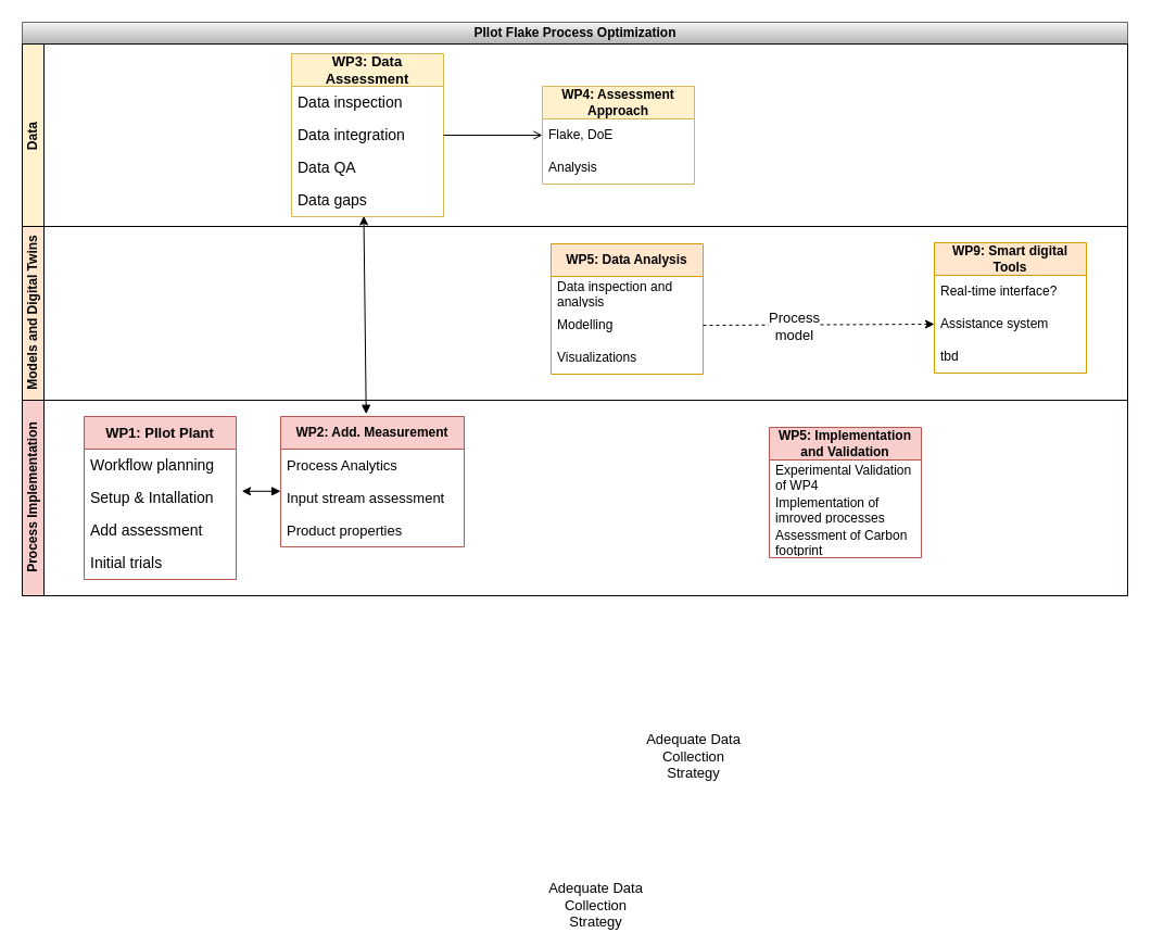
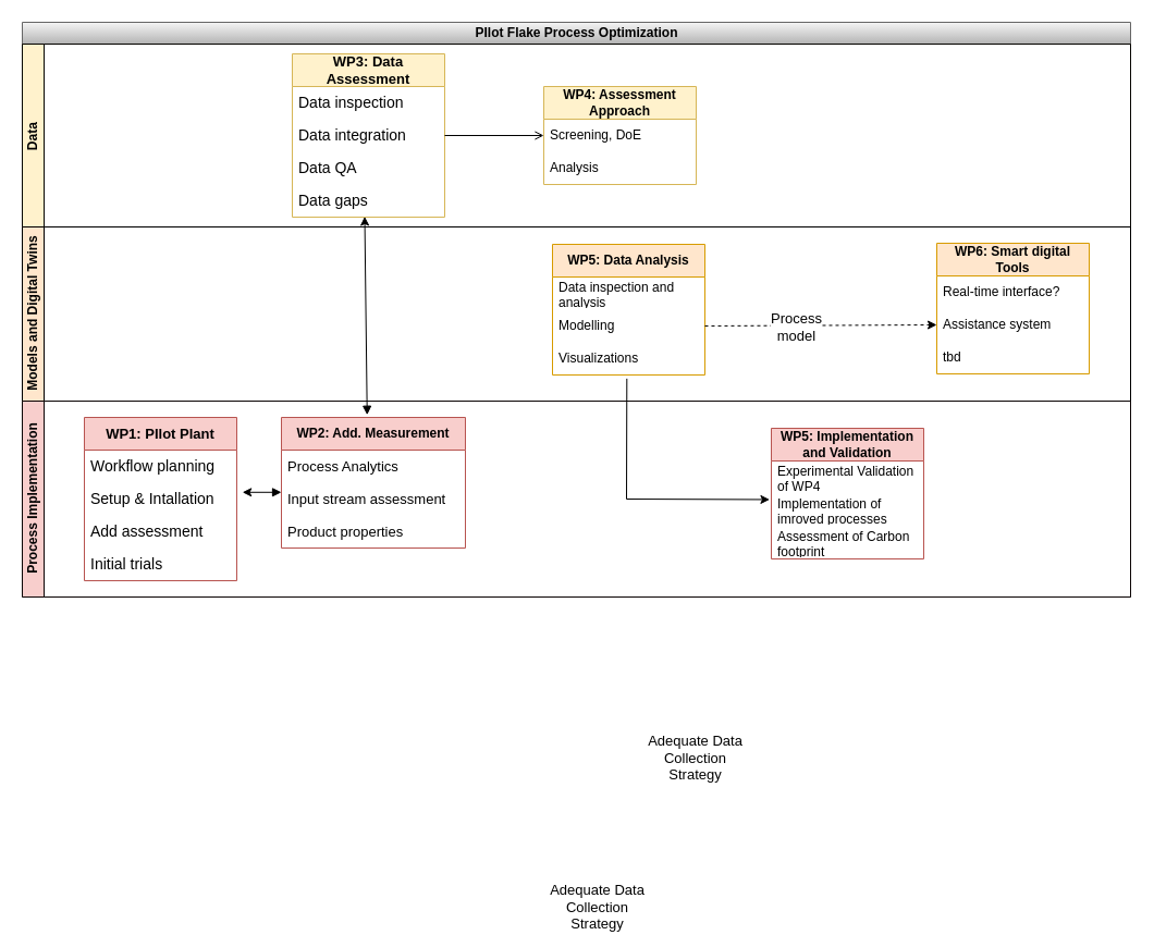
  <mxCell id="0" />
  <mxCell id="1" parent="0" />
  <mxCell id="2" value="PIlot Flake Process Optimization" style="swimlane;childLayout=stackLayout;resizeParent=1;resizeParentMax=0;horizontal=1;startSize=20;horizontalStack=0;html=1;fillColor=#f5f5f5;strokeColor=#666666;gradientColor=#b3b3b3;" parent="1" vertex="1"><mxGeometry x="20" y="20" width="1018" height="528" as="geometry" /></mxCell>
  <mxCell id="3" value="Data&amp;nbsp;" style="swimlane;startSize=20;horizontal=0;html=1;fillColor=#fff2cc;strokeColor=#080703;" parent="2" vertex="1"><mxGeometry y="20" width="1018" height="168" as="geometry" /></mxCell>
  <mxCell id="4" value="&lt;b&gt;WP4: Assessment Approach&lt;/b&gt;" style="swimlane;fontStyle=0;childLayout=stackLayout;horizontal=1;startSize=30;horizontalStack=0;resizeParent=1;resizeParentMax=0;resizeLast=0;collapsible=1;marginBottom=0;whiteSpace=wrap;html=1;fillColor=#fff2cc;strokeColor=#d6b656;" parent="3" vertex="1"><mxGeometry x="479" y="39" width="140" height="90" as="geometry" /></mxCell>
- <mxCell id="5" value="Flake, DoE" style="text;strokeColor=none;fillColor=none;align=left;verticalAlign=middle;spacingLeft=4;spacingRight=4;overflow=hidden;points=[[0,0.5],[1,0.5]];portConstraint=eastwest;rotatable=0;whiteSpace=wrap;html=1;" parent="4" vertex="1"><mxGeometry y="30" width="140" height="30" as="geometry" /></mxCell>
+ <mxCell id="5" value="Screening, DoE" style="text;strokeColor=none;fillColor=none;align=left;verticalAlign=middle;spacingLeft=4;spacingRight=4;overflow=hidden;points=[[0,0.5],[1,0.5]];portConstraint=eastwest;rotatable=0;whiteSpace=wrap;html=1;" parent="4" vertex="1"><mxGeometry y="30" width="140" height="30" as="geometry" /></mxCell>
  <mxCell id="6" value="Analysis" style="text;strokeColor=none;fillColor=none;align=left;verticalAlign=middle;spacingLeft=4;spacingRight=4;overflow=hidden;points=[[0,0.5],[1,0.5]];portConstraint=eastwest;rotatable=0;whiteSpace=wrap;html=1;" parent="4" vertex="1"><mxGeometry y="60" width="140" height="30" as="geometry" /></mxCell>
  <mxCell id="7" value="&lt;b style=&quot;font-size: 13px;&quot;&gt;WP3: Data Assessment&lt;/b&gt;" style="swimlane;fontStyle=0;childLayout=stackLayout;horizontal=1;startSize=30;horizontalStack=0;resizeParent=1;resizeParentMax=0;resizeLast=0;collapsible=1;marginBottom=0;whiteSpace=wrap;html=1;fillColor=#fff2cc;strokeColor=#d6b656;fontSize=13;" parent="3" vertex="1"><mxGeometry x="248" y="9" width="140" height="150" as="geometry" /></mxCell>
  <mxCell id="8" value="Data inspection" style="text;strokeColor=none;fillColor=none;align=left;verticalAlign=middle;spacingLeft=4;spacingRight=4;overflow=hidden;points=[[0,0.5],[1,0.5]];portConstraint=eastwest;rotatable=0;whiteSpace=wrap;html=1;fontSize=14;" parent="7" vertex="1"><mxGeometry y="30" width="140" height="30" as="geometry" /></mxCell>
  <mxCell id="9" value="Data integration" style="text;strokeColor=none;fillColor=none;align=left;verticalAlign=middle;spacingLeft=4;spacingRight=4;overflow=hidden;points=[[0,0.5],[1,0.5]];portConstraint=eastwest;rotatable=0;whiteSpace=wrap;html=1;fontSize=14;" parent="7" vertex="1"><mxGeometry y="60" width="140" height="30" as="geometry" /></mxCell>
  <mxCell id="10" value="Data QA" style="text;strokeColor=none;fillColor=none;align=left;verticalAlign=middle;spacingLeft=4;spacingRight=4;overflow=hidden;points=[[0,0.5],[1,0.5]];portConstraint=eastwest;rotatable=0;whiteSpace=wrap;html=1;fontSize=14;" parent="7" vertex="1"><mxGeometry y="90" width="140" height="30" as="geometry" /></mxCell>
  <mxCell id="11" value="Data gaps" style="text;strokeColor=none;fillColor=none;align=left;verticalAlign=middle;spacingLeft=4;spacingRight=4;overflow=hidden;points=[[0,0.5],[1,0.5]];portConstraint=eastwest;rotatable=0;whiteSpace=wrap;html=1;fontSize=14;" parent="7" vertex="1"><mxGeometry y="120" width="140" height="30" as="geometry" /></mxCell>
  <mxCell id="12" value="" style="edgeStyle=orthogonalEdgeStyle;rounded=0;orthogonalLoop=1;jettySize=auto;html=1;entryX=0;entryY=0.5;entryDx=0;entryDy=0;endArrow=open;" edge="1" parent="3" source="9" target="5"><mxGeometry relative="1" as="geometry" /></mxCell>
  <mxCell id="13" value="Models and Digital Twins" style="swimlane;startSize=20;horizontal=0;html=1;fillColor=#ffe6cc;strokeColor=#000000;" parent="2" vertex="1"><mxGeometry y="188" width="1018" height="160" as="geometry" /></mxCell>
- <mxCell id="14" value="&lt;b&gt;WP9: Smart digital Tools&lt;/b&gt;" style="swimlane;fontStyle=0;childLayout=stackLayout;horizontal=1;startSize=30;horizontalStack=0;resizeParent=1;resizeParentMax=0;resizeLast=0;collapsible=1;marginBottom=0;whiteSpace=wrap;html=1;fillColor=#ffe6cc;strokeColor=#d79b00;" parent="13" vertex="1"><mxGeometry x="840" y="15" width="140" height="120" as="geometry" /></mxCell>
+ <mxCell id="14" value="&lt;b&gt;WP6: Smart digital Tools&lt;/b&gt;" style="swimlane;fontStyle=0;childLayout=stackLayout;horizontal=1;startSize=30;horizontalStack=0;resizeParent=1;resizeParentMax=0;resizeLast=0;collapsible=1;marginBottom=0;whiteSpace=wrap;html=1;fillColor=#ffe6cc;strokeColor=#d79b00;" parent="13" vertex="1"><mxGeometry x="840" y="15" width="140" height="120" as="geometry" /></mxCell>
  <mxCell id="15" value="Real-time interface?" style="text;strokeColor=none;fillColor=none;align=left;verticalAlign=middle;spacingLeft=4;spacingRight=4;overflow=hidden;points=[[0,0.5],[1,0.5]];portConstraint=eastwest;rotatable=0;whiteSpace=wrap;html=1;" parent="14" vertex="1"><mxGeometry y="30" width="140" height="30" as="geometry" /></mxCell>
  <mxCell id="16" value="Assistance system" style="text;strokeColor=none;fillColor=none;align=left;verticalAlign=middle;spacingLeft=4;spacingRight=4;overflow=hidden;points=[[0,0.5],[1,0.5]];portConstraint=eastwest;rotatable=0;whiteSpace=wrap;html=1;" parent="14" vertex="1"><mxGeometry y="60" width="140" height="30" as="geometry" /></mxCell>
  <mxCell id="17" value="tbd" style="text;strokeColor=none;fillColor=none;align=left;verticalAlign=middle;spacingLeft=4;spacingRight=4;overflow=hidden;points=[[0,0.5],[1,0.5]];portConstraint=eastwest;rotatable=0;whiteSpace=wrap;html=1;" parent="14" vertex="1"><mxGeometry y="90" width="140" height="30" as="geometry" /></mxCell>
  <mxCell id="18" value="&lt;b&gt;WP5: Data Analysis&lt;/b&gt;" style="swimlane;fontStyle=0;childLayout=stackLayout;horizontal=1;startSize=30;horizontalStack=0;resizeParent=1;resizeParentMax=0;resizeLast=0;collapsible=1;marginBottom=0;whiteSpace=wrap;html=1;fillColor=#ffe6cc;strokeColor=#d79b00;" parent="13" vertex="1"><mxGeometry x="487" y="16" width="140" height="120" as="geometry" /></mxCell>
  <mxCell id="19" value="Data inspection and analysis" style="text;strokeColor=none;fillColor=none;align=left;verticalAlign=middle;spacingLeft=4;spacingRight=4;overflow=hidden;points=[[0,0.5],[1,0.5]];portConstraint=eastwest;rotatable=0;whiteSpace=wrap;html=1;" parent="18" vertex="1"><mxGeometry y="30" width="140" height="30" as="geometry" /></mxCell>
  <mxCell id="20" value="Modelling" style="text;strokeColor=none;fillColor=none;align=left;verticalAlign=middle;spacingLeft=4;spacingRight=4;overflow=hidden;points=[[0,0.5],[1,0.5]];portConstraint=eastwest;rotatable=0;whiteSpace=wrap;html=1;" parent="18" vertex="1"><mxGeometry y="60" width="140" height="30" as="geometry" /></mxCell>
  <mxCell id="21" value="Visualizations" style="text;strokeColor=none;fillColor=none;align=left;verticalAlign=middle;spacingLeft=4;spacingRight=4;overflow=hidden;points=[[0,0.5],[1,0.5]];portConstraint=eastwest;rotatable=0;whiteSpace=wrap;html=1;" parent="18" vertex="1"><mxGeometry y="90" width="140" height="30" as="geometry" /></mxCell>
  <mxCell id="22" value="" style="endArrow=classic;html=1;rounded=0;entryX=0;entryY=0.5;entryDx=0;entryDy=0;exitX=1;exitY=0.5;exitDx=0;exitDy=0;dashed=1;" parent="13" source="20" target="16" edge="1"><mxGeometry width="50" height="50" relative="1" as="geometry"><mxPoint x="600" y="110" as="sourcePoint" /><mxPoint x="650" y="60" as="targetPoint" /></mxGeometry></mxCell>
  <mxCell id="23" value="Process&lt;br style=&quot;font-size: 13px;&quot;&gt;model" style="edgeLabel;html=1;align=center;verticalAlign=middle;resizable=0;points=[];fontSize=13;" parent="22" vertex="1" connectable="0"><mxGeometry x="-0.319" y="-1" relative="1" as="geometry"><mxPoint x="10" as="offset" /></mxGeometry></mxCell>
  <mxCell id="24" value="Process Implementation" style="swimlane;startSize=20;horizontal=0;html=1;fillColor=#f8cecc;strokeColor=#0D0606;" parent="2" vertex="1"><mxGeometry y="348" width="1018" height="180" as="geometry" /></mxCell>
  <mxCell id="25" value="&lt;b&gt;WP5: Implementation and Validation&lt;/b&gt;" style="swimlane;fontStyle=0;childLayout=stackLayout;horizontal=1;startSize=30;horizontalStack=0;resizeParent=1;resizeParentMax=0;resizeLast=0;collapsible=1;marginBottom=0;whiteSpace=wrap;html=1;fillColor=#f8cecc;strokeColor=#b85450;" parent="24" vertex="1"><mxGeometry x="688" y="25" width="140" height="120" as="geometry" /></mxCell>
  <mxCell id="26" value="Experimental Validation of WP4" style="text;strokeColor=none;fillColor=none;align=left;verticalAlign=middle;spacingLeft=4;spacingRight=4;overflow=hidden;points=[[0,0.5],[1,0.5]];portConstraint=eastwest;rotatable=0;whiteSpace=wrap;html=1;" parent="25" vertex="1"><mxGeometry y="30" width="140" height="30" as="geometry" /></mxCell>
  <mxCell id="27" value="Implementation of imroved processes" style="text;strokeColor=none;fillColor=none;align=left;verticalAlign=middle;spacingLeft=4;spacingRight=4;overflow=hidden;points=[[0,0.5],[1,0.5]];portConstraint=eastwest;rotatable=0;whiteSpace=wrap;html=1;" parent="25" vertex="1"><mxGeometry y="60" width="140" height="30" as="geometry" /></mxCell>
  <mxCell id="28" value="Assessment of Carbon footprint" style="text;strokeColor=none;fillColor=none;align=left;verticalAlign=middle;spacingLeft=4;spacingRight=4;overflow=hidden;points=[[0,0.5],[1,0.5]];portConstraint=eastwest;rotatable=0;whiteSpace=wrap;html=1;" parent="25" vertex="1"><mxGeometry y="90" width="140" height="30" as="geometry" /></mxCell>
  <mxCell id="29" value="&lt;b style=&quot;font-size: 13px;&quot;&gt;WP1: PIlot Plant&lt;/b&gt;" style="swimlane;fontStyle=0;childLayout=stackLayout;horizontal=1;startSize=30;horizontalStack=0;resizeParent=1;resizeParentMax=0;resizeLast=0;collapsible=1;marginBottom=0;whiteSpace=wrap;html=1;fillColor=#f8cecc;strokeColor=#b85450;fontSize=13;" vertex="1" parent="24"><mxGeometry x="57" y="15" width="140" height="150" as="geometry" /></mxCell>
  <mxCell id="30" value="Workflow planning" style="text;strokeColor=none;fillColor=none;align=left;verticalAlign=middle;spacingLeft=4;spacingRight=4;overflow=hidden;points=[[0,0.5],[1,0.5]];portConstraint=eastwest;rotatable=0;whiteSpace=wrap;html=1;fontSize=14;" vertex="1" parent="29"><mxGeometry y="30" width="140" height="30" as="geometry" /></mxCell>
  <mxCell id="31" value="Setup &amp;amp; Intallation" style="text;strokeColor=none;fillColor=none;align=left;verticalAlign=middle;spacingLeft=4;spacingRight=4;overflow=hidden;points=[[0,0.5],[1,0.5]];portConstraint=eastwest;rotatable=0;whiteSpace=wrap;html=1;fontSize=14;" vertex="1" parent="29"><mxGeometry y="60" width="140" height="30" as="geometry" /></mxCell>
  <mxCell id="32" value="Add assessment" style="text;strokeColor=none;fillColor=none;align=left;verticalAlign=middle;spacingLeft=4;spacingRight=4;overflow=hidden;points=[[0,0.5],[1,0.5]];portConstraint=eastwest;rotatable=0;whiteSpace=wrap;html=1;fontSize=14;" vertex="1" parent="29"><mxGeometry y="90" width="140" height="30" as="geometry" /></mxCell>
  <mxCell id="33" value="Initial trials" style="text;strokeColor=none;fillColor=none;align=left;verticalAlign=middle;spacingLeft=4;spacingRight=4;overflow=hidden;points=[[0,0.5],[1,0.5]];portConstraint=eastwest;rotatable=0;whiteSpace=wrap;html=1;fontSize=14;" vertex="1" parent="29"><mxGeometry y="120" width="140" height="30" as="geometry" /></mxCell>
  <mxCell id="34" value="&lt;b&gt;WP2: Add. Measurement&lt;/b&gt;" style="swimlane;fontStyle=0;childLayout=stackLayout;horizontal=1;startSize=30;horizontalStack=0;resizeParent=1;resizeParentMax=0;resizeLast=0;collapsible=1;marginBottom=0;whiteSpace=wrap;html=1;fillColor=#f8cecc;strokeColor=#b85450;" parent="24" vertex="1"><mxGeometry x="238" y="15" width="169" height="120" as="geometry" /></mxCell>
  <mxCell id="35" value="Process Analytics" style="text;strokeColor=none;fillColor=none;align=left;verticalAlign=middle;spacingLeft=4;spacingRight=4;overflow=hidden;points=[[0,0.5],[1,0.5]];portConstraint=eastwest;rotatable=0;whiteSpace=wrap;html=1;fontSize=13;" parent="34" vertex="1"><mxGeometry y="30" width="169" height="30" as="geometry" /></mxCell>
  <mxCell id="36" value="Input stream assessment" style="text;strokeColor=none;fillColor=none;align=left;verticalAlign=middle;spacingLeft=4;spacingRight=4;overflow=hidden;points=[[0,0.5],[1,0.5]];portConstraint=eastwest;rotatable=0;whiteSpace=wrap;html=1;fontSize=13;" parent="34" vertex="1"><mxGeometry y="60" width="169" height="30" as="geometry" /></mxCell>
  <mxCell id="37" value="Product properties" style="text;strokeColor=none;fillColor=none;align=left;verticalAlign=middle;spacingLeft=4;spacingRight=4;overflow=hidden;points=[[0,0.5],[1,0.5]];portConstraint=eastwest;rotatable=0;whiteSpace=wrap;html=1;fontSize=13;" parent="34" vertex="1"><mxGeometry y="90" width="169" height="30" as="geometry" /></mxCell>
  <mxCell id="38" value="" style="endArrow=classic;html=1;rounded=0;entryX=1.037;entryY=0.293;entryDx=0;entryDy=0;exitX=0;exitY=0.293;exitDx=0;exitDy=0;exitPerimeter=0;entryPerimeter=0;startArrow=block;startFill=1;" edge="1" parent="24" source="36" target="31"><mxGeometry width="50" height="50" relative="1" as="geometry"><mxPoint x="217" y="-225" as="sourcePoint" /><mxPoint x="631" y="-238" as="targetPoint" /></mxGeometry></mxCell>
  <mxCell id="39" value="Adequate Data&lt;br style=&quot;font-size: 13px;&quot;&gt;Collection&lt;br style=&quot;font-size: 13px;&quot;&gt;Strategy" style="edgeLabel;html=1;align=center;verticalAlign=middle;resizable=0;points=[];fontSize=13;" vertex="1" connectable="0" parent="38"><mxGeometry x="-0.275" relative="1" as="geometry"><mxPoint x="302" y="381" as="offset" /></mxGeometry></mxCell>
  <mxCell id="40" value="" style="endArrow=classic;html=1;rounded=0;exitX=0.466;exitY=-0.019;exitDx=0;exitDy=0;exitPerimeter=0;startArrow=block;startFill=1;entryX=0.475;entryY=0.982;entryDx=0;entryDy=0;entryPerimeter=0;" edge="1" parent="2" source="34" target="11"><mxGeometry width="50" height="50" relative="1" as="geometry"><mxPoint x="248" y="442" as="sourcePoint" /><mxPoint x="318" y="210" as="targetPoint" /></mxGeometry></mxCell>
  <mxCell id="41" value="Adequate Data&lt;br style=&quot;font-size: 13px;&quot;&gt;Collection&lt;br style=&quot;font-size: 13px;&quot;&gt;Strategy" style="edgeLabel;html=1;align=center;verticalAlign=middle;resizable=0;points=[];fontSize=13;" vertex="1" connectable="0" parent="40"><mxGeometry x="-0.275" relative="1" as="geometry"><mxPoint x="302" y="381" as="offset" /></mxGeometry></mxCell>
+ <mxCell id="42" value="" style="endArrow=classic;html=1;rounded=0;exitX=0.488;exitY=1.112;exitDx=0;exitDy=0;exitPerimeter=0;entryX=-0.011;entryY=0.182;entryDx=0;entryDy=0;entryPerimeter=0;" edge="1" parent="2" source="21" target="27"><mxGeometry width="50" height="50" relative="1" as="geometry"><mxPoint x="680" y="370" as="sourcePoint" /><mxPoint x="730" y="320" as="targetPoint" /><Array as="points"><mxPoint x="555" y="438" /></Array></mxGeometry></mxCell>
